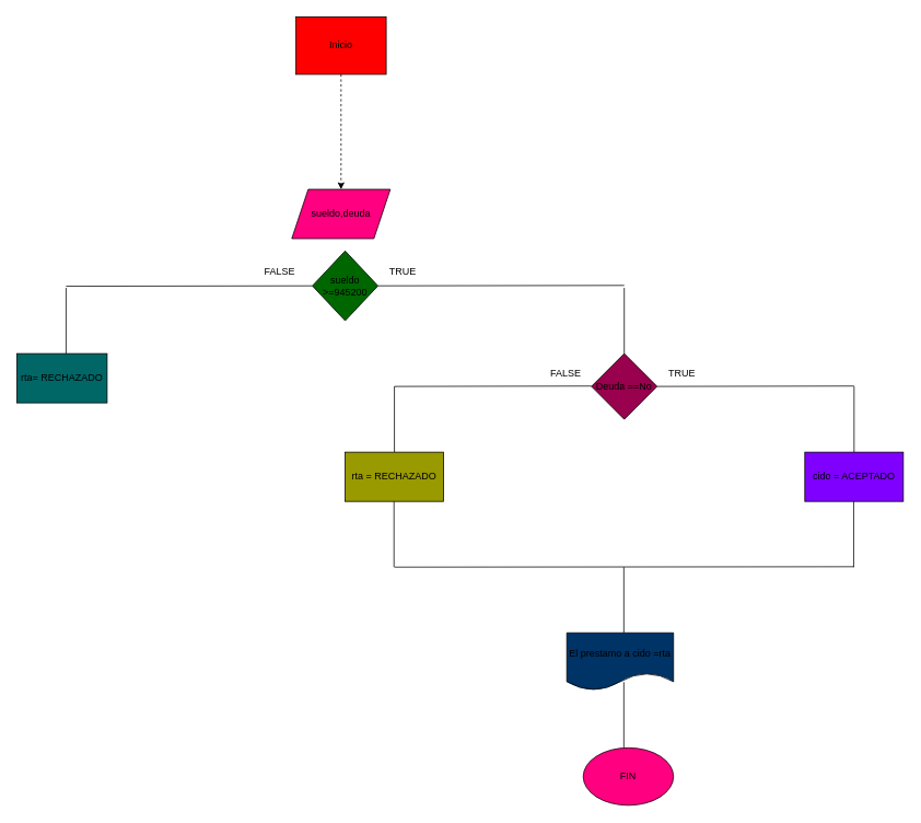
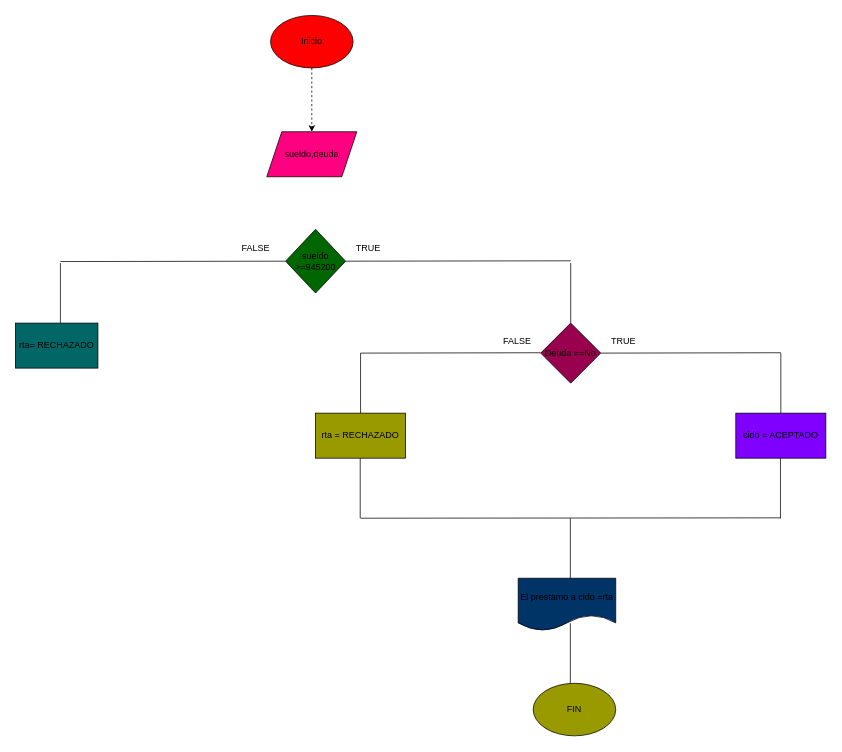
  <mxCell id="0" />
  <mxCell id="1" parent="0" />
  <mxCell id="2" value="" style="edgeStyle=none;html=1;dashed=1;" edge="1" parent="1" source="3" target="4"><mxGeometry relative="1" as="geometry" /></mxCell>
- <mxCell id="3" value="Inicio" style="whiteSpace=wrap;html=1;fillColor=#FF0000;rounded=0;" vertex="1" parent="1"><mxGeometry x="360" y="20" width="110" height="70" as="geometry" /></mxCell>
- <mxCell id="4" value="sueldo,deuda" style="shape=parallelogram;perimeter=parallelogramPerimeter;whiteSpace=wrap;html=1;fixedSize=1;fillColor=#FF0080;" vertex="1" parent="1"><mxGeometry x="355" y="230" width="120" height="60" as="geometry" /></mxCell>
+ <mxCell id="3" value="Inicio" style="ellipse;whiteSpace=wrap;html=1;fillColor=#FF0000;" vertex="1" parent="1"><mxGeometry x="360" y="20" width="110" height="70" as="geometry" /></mxCell>
+ <mxCell id="4" value="sueldo,deuda" style="shape=parallelogram;perimeter=parallelogramPerimeter;whiteSpace=wrap;html=1;fixedSize=1;fillColor=#FF0080;" vertex="1" parent="1"><mxGeometry x="355" y="175" width="120" height="60" as="geometry" /></mxCell>
  <mxCell id="5" value="sueldo &amp;gt;=945200" style="rhombus;whiteSpace=wrap;html=1;fillColor=#006600;" vertex="1" parent="1"><mxGeometry x="380" y="305" width="80" height="85" as="geometry" /></mxCell>
  <mxCell id="6" value="" style="endArrow=none;html=1;entryX=0;entryY=0.5;entryDx=0;entryDy=0;" edge="1" parent="1" target="5"><mxGeometry width="50" height="50" relative="1" as="geometry"><mxPoint x="80" y="348" as="sourcePoint" /><mxPoint x="355" y="350" as="targetPoint" /></mxGeometry></mxCell>
  <mxCell id="7" value="" style="endArrow=none;html=1;" edge="1" parent="1"><mxGeometry width="50" height="50" relative="1" as="geometry"><mxPoint x="80" y="430" as="sourcePoint" /><mxPoint x="80" y="350" as="targetPoint" /></mxGeometry></mxCell>
  <mxCell id="8" value="rta= RECHAZADO" style="rounded=0;whiteSpace=wrap;html=1;fillColor=#006666;" vertex="1" parent="1"><mxGeometry x="20" y="430" width="110" height="60" as="geometry" /></mxCell>
  <mxCell id="9" value="" style="endArrow=none;html=1;entryX=0;entryY=0.5;entryDx=0;entryDy=0;" edge="1" parent="1"><mxGeometry width="50" height="50" relative="1" as="geometry"><mxPoint x="460" y="347.5" as="sourcePoint" /><mxPoint x="760" y="347" as="targetPoint" /></mxGeometry></mxCell>
  <mxCell id="10" value="" style="endArrow=none;html=1;" edge="1" parent="1"><mxGeometry width="50" height="50" relative="1" as="geometry"><mxPoint x="760" y="430" as="sourcePoint" /><mxPoint x="760" y="350" as="targetPoint" /></mxGeometry></mxCell>
  <mxCell id="11" value="Deuda ==No" style="rhombus;whiteSpace=wrap;html=1;fillColor=#99004D;" vertex="1" parent="1"><mxGeometry x="720" y="430" width="80" height="80" as="geometry" /></mxCell>
  <mxCell id="12" value="" style="endArrow=none;html=1;entryX=0;entryY=0.5;entryDx=0;entryDy=0;" edge="1" parent="1"><mxGeometry width="50" height="50" relative="1" as="geometry"><mxPoint x="480" y="470" as="sourcePoint" /><mxPoint x="720" y="469.5" as="targetPoint" /></mxGeometry></mxCell>
  <mxCell id="13" value="" style="endArrow=none;html=1;entryX=0;entryY=0.5;entryDx=0;entryDy=0;" edge="1" parent="1"><mxGeometry width="50" height="50" relative="1" as="geometry"><mxPoint x="800" y="470" as="sourcePoint" /><mxPoint x="1040" y="469.5" as="targetPoint" /></mxGeometry></mxCell>
  <mxCell id="14" value="" style="endArrow=none;html=1;" edge="1" parent="1"><mxGeometry width="50" height="50" relative="1" as="geometry"><mxPoint x="480" y="550" as="sourcePoint" /><mxPoint x="480" y="470" as="targetPoint" /></mxGeometry></mxCell>
  <mxCell id="15" value="" style="endArrow=none;html=1;" edge="1" parent="1"><mxGeometry width="50" height="50" relative="1" as="geometry"><mxPoint x="1040" y="550" as="sourcePoint" /><mxPoint x="1040" y="470" as="targetPoint" /></mxGeometry></mxCell>
  <mxCell id="16" value="rta = RECHAZADO" style="rounded=0;whiteSpace=wrap;html=1;fillColor=#999900;" vertex="1" parent="1"><mxGeometry x="420" y="550" width="120" height="60" as="geometry" /></mxCell>
  <mxCell id="17" value="cido = ACEPTADO" style="rounded=0;whiteSpace=wrap;html=1;fillColor=#7F00FF;" vertex="1" parent="1"><mxGeometry x="980" y="550" width="120" height="60" as="geometry" /></mxCell>
  <mxCell id="18" value="" style="endArrow=none;html=1;" edge="1" parent="1"><mxGeometry width="50" height="50" relative="1" as="geometry"><mxPoint x="479.5" y="690" as="sourcePoint" /><mxPoint x="479.5" y="610" as="targetPoint" /></mxGeometry></mxCell>
  <mxCell id="19" value="" style="endArrow=none;html=1;" edge="1" parent="1"><mxGeometry width="50" height="50" relative="1" as="geometry"><mxPoint x="1039.5" y="690" as="sourcePoint" /><mxPoint x="1039.5" y="610" as="targetPoint" /></mxGeometry></mxCell>
  <mxCell id="20" value="" style="endArrow=none;html=1;entryX=0;entryY=0.5;entryDx=0;entryDy=0;" edge="1" parent="1"><mxGeometry width="50" height="50" relative="1" as="geometry"><mxPoint x="480" y="690" as="sourcePoint" /><mxPoint x="1040" y="689.5" as="targetPoint" /></mxGeometry></mxCell>
  <mxCell id="21" value="" style="endArrow=none;html=1;" edge="1" parent="1"><mxGeometry width="50" height="50" relative="1" as="geometry"><mxPoint x="759.5" y="770" as="sourcePoint" /><mxPoint x="759.5" y="690" as="targetPoint" /></mxGeometry></mxCell>
  <mxCell id="22" value="El prestamo a cido =rta" style="shape=document;whiteSpace=wrap;html=1;boundedLbl=1;fillColor=#003366;" vertex="1" parent="1"><mxGeometry x="690" y="770" width="130" height="70" as="geometry" /></mxCell>
  <mxCell id="23" value="" style="endArrow=none;html=1;" edge="1" parent="1"><mxGeometry width="50" height="50" relative="1" as="geometry"><mxPoint x="759.5" y="910" as="sourcePoint" /><mxPoint x="759.5" y="830" as="targetPoint" /></mxGeometry></mxCell>
- <mxCell id="24" value="FIN" style="ellipse;whiteSpace=wrap;html=1;fillColor=#ff0080;" vertex="1" parent="1"><mxGeometry x="710" y="910" width="110" height="70" as="geometry" /></mxCell>
+ <mxCell id="24" value="FIN" style="ellipse;whiteSpace=wrap;html=1;fillColor=#999900;" vertex="1" parent="1"><mxGeometry x="710" y="910" width="110" height="70" as="geometry" /></mxCell>
  <mxCell id="25" value="FALSE" style="text;html=1;align=center;verticalAlign=middle;resizable=0;points=[];autosize=1;strokeColor=none;fillColor=none;" vertex="1" parent="1"><mxGeometry x="310" y="315" width="60" height="30" as="geometry" /></mxCell>
  <mxCell id="26" value="TRUE" style="text;html=1;align=center;verticalAlign=middle;resizable=0;points=[];autosize=1;strokeColor=none;fillColor=none;" vertex="1" parent="1"><mxGeometry x="460" y="315" width="60" height="30" as="geometry" /></mxCell>
  <mxCell id="27" value="FALSE&amp;nbsp;" style="text;html=1;align=center;verticalAlign=middle;resizable=0;points=[];autosize=1;strokeColor=none;fillColor=none;" vertex="1" parent="1"><mxGeometry x="660" y="440" width="60" height="30" as="geometry" /></mxCell>
  <mxCell id="28" value="TRUE" style="text;html=1;align=center;verticalAlign=middle;resizable=0;points=[];autosize=1;strokeColor=none;fillColor=none;" vertex="1" parent="1"><mxGeometry x="800" y="440" width="60" height="30" as="geometry" /></mxCell>
